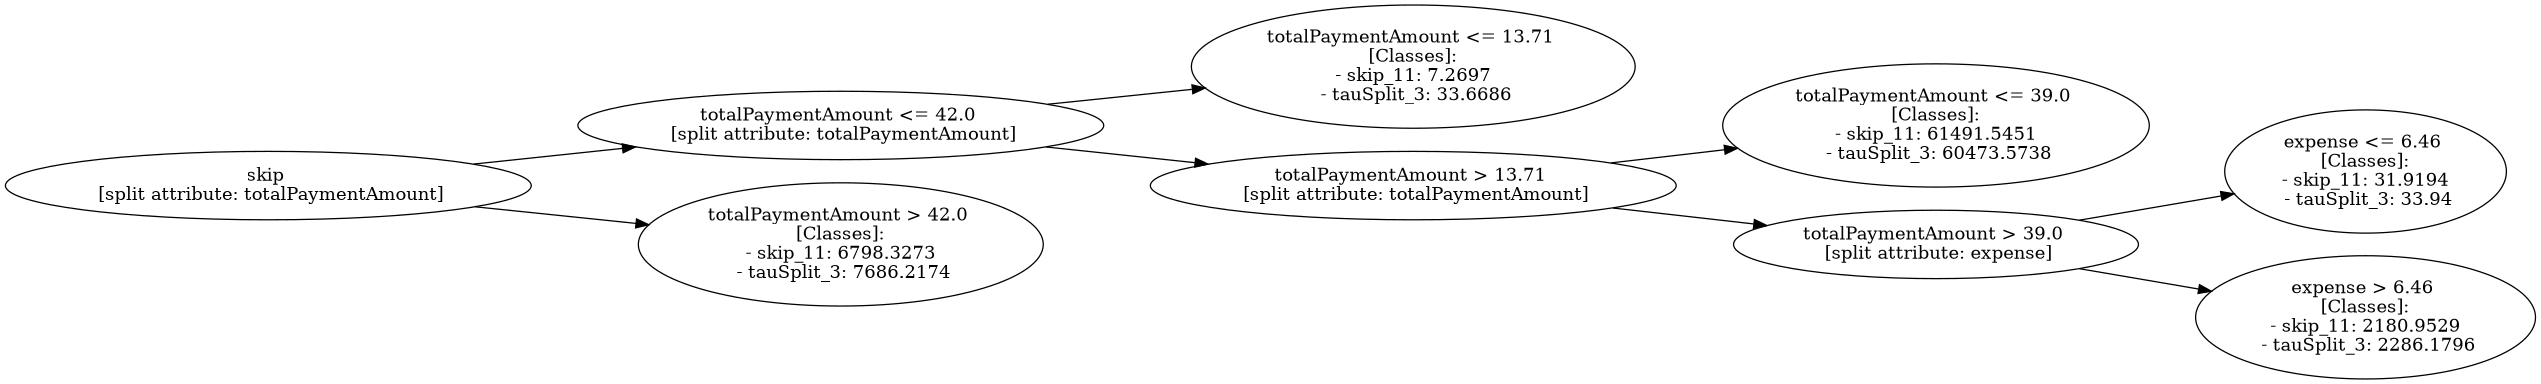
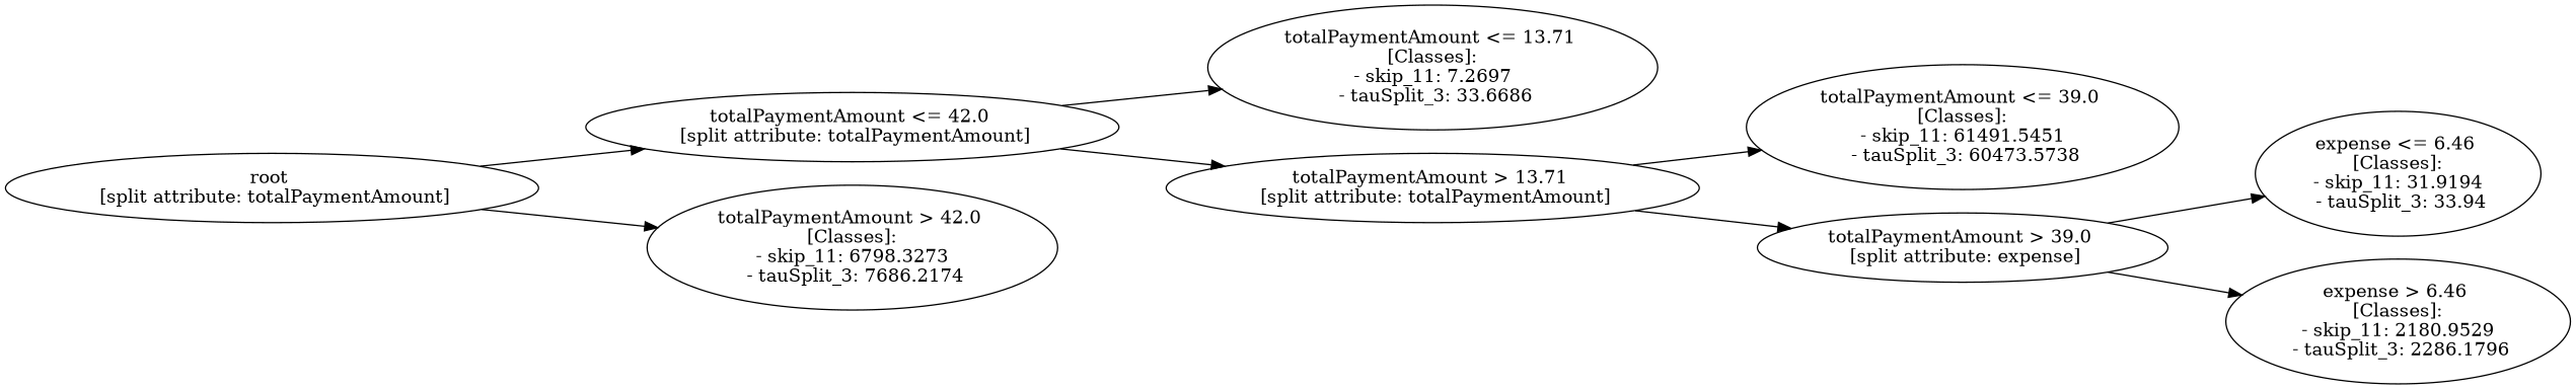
  digraph {
    rankdir=LR
-   n1 [label="skip \n [split attribute: totalPaymentAmount]"]
+   n1 [label="root \n [split attribute: totalPaymentAmount]"]
    n2 [label="totalPaymentAmount <= 42.0 \n [split attribute: totalPaymentAmount]"]
    n3 [label="totalPaymentAmount > 42.0 \n [Classes]: \n - skip_11: 6798.3273 \n - tauSplit_3: 7686.2174"]
    n4 [label="totalPaymentAmount <= 13.71 \n [Classes]: \n - skip_11: 7.2697 \n - tauSplit_3: 33.6686"]
    n5 [label="totalPaymentAmount > 13.71 \n [split attribute: totalPaymentAmount]"]
    n6 [label="totalPaymentAmount <= 39.0 \n [Classes]: \n - skip_11: 61491.5451 \n - tauSplit_3: 60473.5738"]
    n7 [label="totalPaymentAmount > 39.0 \n [split attribute: expense]"]
    n8 [label="expense <= 6.46 \n [Classes]: \n - skip_11: 31.9194 \n - tauSplit_3: 33.94"]
    n9 [label="expense > 6.46 \n [Classes]: \n - skip_11: 2180.9529 \n - tauSplit_3: 2286.1796"]
    n1 -> n2
    n1 -> n3
    n2 -> n4
    n2 -> n5
    n5 -> n6
    n5 -> n7
    n7 -> n8
    n7 -> n9
  }
